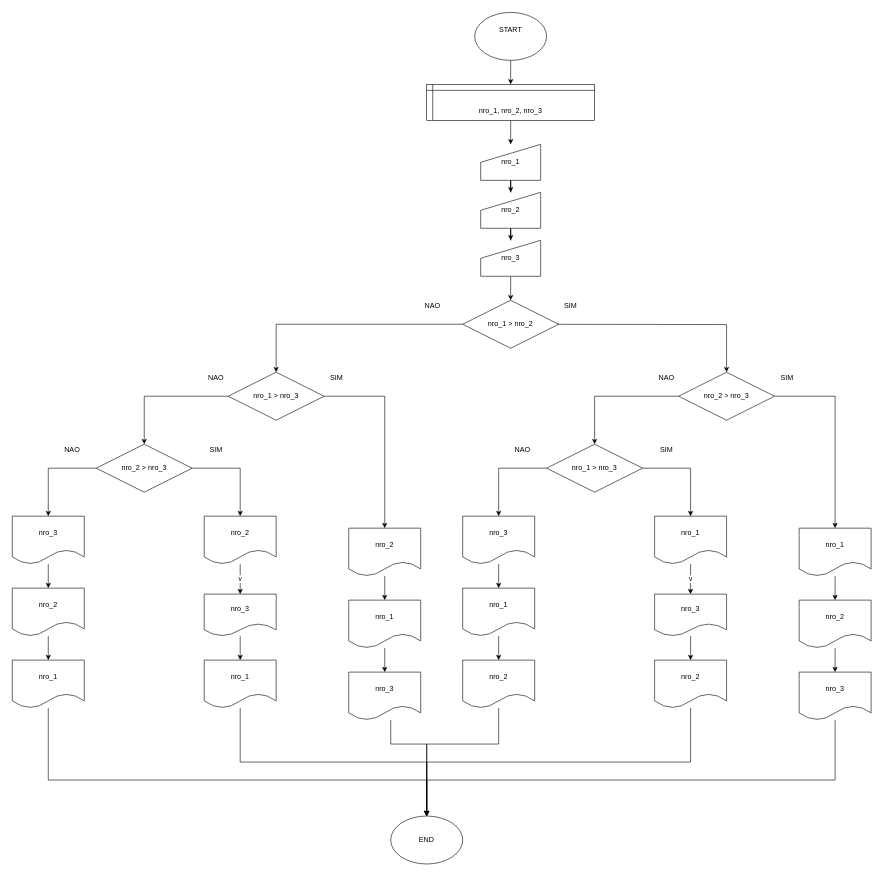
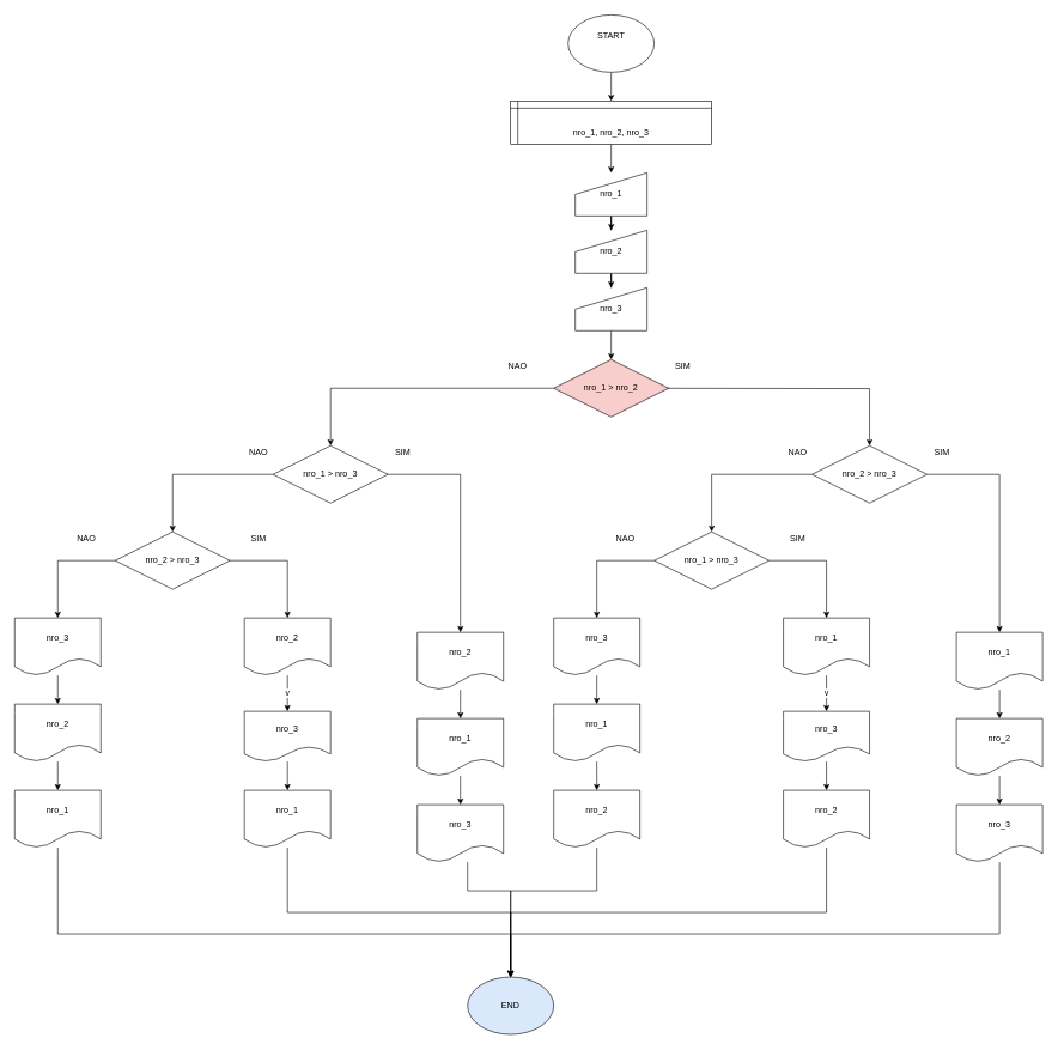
  <mxCell id="0" />
  <mxCell id="1" parent="0" />
  <mxCell id="2" style="edgeStyle=orthogonalEdgeStyle;rounded=0;orthogonalLoop=1;jettySize=auto;html=1;exitX=0.5;exitY=1;exitDx=0;exitDy=0;entryX=0.5;entryY=0;entryDx=0;entryDy=0;" edge="1" parent="1" source="3" target="6"><mxGeometry relative="1" as="geometry" /></mxCell>
  <mxCell id="3" value="" style="ellipse;whiteSpace=wrap;html=1;" vertex="1" parent="1"><mxGeometry x="791" y="20" width="120" height="80" as="geometry" /></mxCell>
  <mxCell id="4" value="START" style="text;html=1;strokeColor=none;fillColor=none;align=center;verticalAlign=middle;whiteSpace=wrap;rounded=0;" vertex="1" parent="1"><mxGeometry x="831" y="40" width="40" height="20" as="geometry" /></mxCell>
  <mxCell id="5" value="" style="edgeStyle=orthogonalEdgeStyle;rounded=0;orthogonalLoop=1;jettySize=auto;html=1;entryX=0.5;entryY=0;entryDx=0;entryDy=0;" edge="1" parent="1" source="6" target="9"><mxGeometry relative="1" as="geometry"><mxPoint x="851" y="230" as="targetPoint" /><Array as="points" /></mxGeometry></mxCell>
  <mxCell id="6" value="" style="shape=internalStorage;whiteSpace=wrap;html=1;backgroundOutline=1;dx=10;dy=10;" vertex="1" parent="1"><mxGeometry x="711" y="140" width="280" height="60" as="geometry" /></mxCell>
  <mxCell id="7" value="nro_1, nro_2, nro_3" style="text;html=1;strokeColor=none;fillColor=none;align=center;verticalAlign=middle;whiteSpace=wrap;rounded=0;" vertex="1" parent="1"><mxGeometry x="771" y="175" width="160" height="20" as="geometry" /></mxCell>
  <mxCell id="8" style="edgeStyle=orthogonalEdgeStyle;rounded=0;orthogonalLoop=1;jettySize=auto;html=1;" edge="1" parent="1" source="9" target="12"><mxGeometry relative="1" as="geometry" /></mxCell>
  <mxCell id="9" value="nro_1" style="shape=manualInput;whiteSpace=wrap;html=1;" vertex="1" parent="1"><mxGeometry x="801" y="240" width="100" height="60" as="geometry" /></mxCell>
  <mxCell id="10" style="edgeStyle=orthogonalEdgeStyle;rounded=0;orthogonalLoop=1;jettySize=auto;html=1;exitX=0.5;exitY=1;exitDx=0;exitDy=0;" edge="1" parent="1" source="9" target="9"><mxGeometry relative="1" as="geometry" /></mxCell>
  <mxCell id="11" style="edgeStyle=orthogonalEdgeStyle;rounded=0;orthogonalLoop=1;jettySize=auto;html=1;entryX=0.5;entryY=0;entryDx=0;entryDy=0;" edge="1" parent="1" source="12" target="14"><mxGeometry relative="1" as="geometry" /></mxCell>
  <mxCell id="12" value="nro_2" style="shape=manualInput;whiteSpace=wrap;html=1;" vertex="1" parent="1"><mxGeometry x="801" y="320" width="100" height="60" as="geometry" /></mxCell>
  <mxCell id="13" style="edgeStyle=orthogonalEdgeStyle;rounded=0;orthogonalLoop=1;jettySize=auto;html=1;entryX=0.5;entryY=0;entryDx=0;entryDy=0;" edge="1" parent="1" source="14" target="17"><mxGeometry relative="1" as="geometry" /></mxCell>
  <mxCell id="14" value="nro_3" style="shape=manualInput;whiteSpace=wrap;html=1;" vertex="1" parent="1"><mxGeometry x="801" y="400" width="100" height="60" as="geometry" /></mxCell>
  <mxCell id="15" style="edgeStyle=orthogonalEdgeStyle;rounded=0;orthogonalLoop=1;jettySize=auto;html=1;entryX=0.5;entryY=0;entryDx=0;entryDy=0;" edge="1" parent="1" target="20"><mxGeometry relative="1" as="geometry"><mxPoint x="871" y="540" as="sourcePoint" /></mxGeometry></mxCell>
  <mxCell id="16" style="edgeStyle=orthogonalEdgeStyle;rounded=0;orthogonalLoop=1;jettySize=auto;html=1;entryX=0.5;entryY=0;entryDx=0;entryDy=0;" edge="1" parent="1" source="17" target="50"><mxGeometry relative="1" as="geometry"><mxPoint x="411" y="620" as="targetPoint" /></mxGeometry></mxCell>
- <mxCell id="17" value="nro_1 &amp;gt; nro_2" style="rhombus;whiteSpace=wrap;html=1;" vertex="1" parent="1"><mxGeometry x="771" y="500" width="160" height="80" as="geometry" /></mxCell>
+ <mxCell id="17" value="nro_1 &amp;gt; nro_2" style="rhombus;whiteSpace=wrap;html=1;fillColor=#f8cecc;" vertex="1" parent="1"><mxGeometry x="771" y="500" width="160" height="80" as="geometry" /></mxCell>
  <mxCell id="18" style="edgeStyle=orthogonalEdgeStyle;rounded=0;orthogonalLoop=1;jettySize=auto;html=1;entryX=0.5;entryY=0;entryDx=0;entryDy=0;" edge="1" parent="1" source="20" target="23"><mxGeometry relative="1" as="geometry" /></mxCell>
  <mxCell id="19" style="edgeStyle=orthogonalEdgeStyle;rounded=0;orthogonalLoop=1;jettySize=auto;html=1;entryX=0.5;entryY=0;entryDx=0;entryDy=0;" edge="1" parent="1" source="20" target="30"><mxGeometry relative="1" as="geometry" /></mxCell>
  <mxCell id="20" value="nro_2 &amp;gt; nro_3" style="rhombus;whiteSpace=wrap;html=1;" vertex="1" parent="1"><mxGeometry x="1131" y="620" width="160" height="80" as="geometry" /></mxCell>
  <mxCell id="21" value="SIM" style="text;html=1;strokeColor=none;fillColor=none;align=center;verticalAlign=middle;whiteSpace=wrap;rounded=0;" vertex="1" parent="1"><mxGeometry x="931" y="500" width="40" height="20" as="geometry" /></mxCell>
  <mxCell id="22" style="edgeStyle=orthogonalEdgeStyle;rounded=0;orthogonalLoop=1;jettySize=auto;html=1;entryX=0.5;entryY=0;entryDx=0;entryDy=0;" edge="1" parent="1" source="23" target="25"><mxGeometry relative="1" as="geometry" /></mxCell>
  <mxCell id="23" value="nro_1" style="shape=document;whiteSpace=wrap;html=1;boundedLbl=1;" vertex="1" parent="1"><mxGeometry x="1332" y="880" width="120" height="80" as="geometry" /></mxCell>
  <mxCell id="24" style="edgeStyle=orthogonalEdgeStyle;rounded=0;orthogonalLoop=1;jettySize=auto;html=1;entryX=0.5;entryY=0;entryDx=0;entryDy=0;" edge="1" parent="1" source="25" target="27"><mxGeometry relative="1" as="geometry" /></mxCell>
  <mxCell id="25" value="nro_2" style="shape=document;whiteSpace=wrap;html=1;boundedLbl=1;" vertex="1" parent="1"><mxGeometry x="1332" y="1000" width="120" height="80" as="geometry" /></mxCell>
  <mxCell id="26" style="edgeStyle=orthogonalEdgeStyle;rounded=0;orthogonalLoop=1;jettySize=auto;html=1;entryX=0.5;entryY=0;entryDx=0;entryDy=0;" edge="1" parent="1" source="27" target="76"><mxGeometry relative="1" as="geometry"><Array as="points"><mxPoint x="1392" y="1300" /><mxPoint x="711" y="1300" /></Array></mxGeometry></mxCell>
  <mxCell id="27" value="nro_3" style="shape=document;whiteSpace=wrap;html=1;boundedLbl=1;" vertex="1" parent="1"><mxGeometry x="1332" y="1120" width="120" height="80" as="geometry" /></mxCell>
  <mxCell id="28" style="edgeStyle=orthogonalEdgeStyle;rounded=0;orthogonalLoop=1;jettySize=auto;html=1;entryX=0.5;entryY=0;entryDx=0;entryDy=0;" edge="1" parent="1" source="30" target="32"><mxGeometry relative="1" as="geometry" /></mxCell>
  <mxCell id="29" style="edgeStyle=orthogonalEdgeStyle;rounded=0;orthogonalLoop=1;jettySize=auto;html=1;entryX=0.5;entryY=0;entryDx=0;entryDy=0;" edge="1" parent="1" source="30" target="38"><mxGeometry relative="1" as="geometry" /></mxCell>
  <mxCell id="30" value="nro_1 &amp;gt; nro_3" style="rhombus;whiteSpace=wrap;html=1;" vertex="1" parent="1"><mxGeometry x="911" y="740" width="160" height="80" as="geometry" /></mxCell>
  <mxCell id="31" value="v" style="edgeStyle=orthogonalEdgeStyle;rounded=0;orthogonalLoop=1;jettySize=auto;html=1;entryX=0.5;entryY=0;entryDx=0;entryDy=0;" edge="1" parent="1" source="32" target="34"><mxGeometry relative="1" as="geometry" /></mxCell>
  <mxCell id="32" value="nro_1" style="shape=document;whiteSpace=wrap;html=1;boundedLbl=1;" vertex="1" parent="1"><mxGeometry x="1091" y="860" width="120" height="80" as="geometry" /></mxCell>
  <mxCell id="33" style="edgeStyle=orthogonalEdgeStyle;rounded=0;orthogonalLoop=1;jettySize=auto;html=1;entryX=0.5;entryY=0;entryDx=0;entryDy=0;" edge="1" parent="1" source="34" target="36"><mxGeometry relative="1" as="geometry" /></mxCell>
  <mxCell id="34" value="nro_3" style="shape=document;whiteSpace=wrap;html=1;boundedLbl=1;" vertex="1" parent="1"><mxGeometry x="1091" y="990" width="120" height="70" as="geometry" /></mxCell>
  <mxCell id="35" style="edgeStyle=orthogonalEdgeStyle;rounded=0;orthogonalLoop=1;jettySize=auto;html=1;entryX=0.5;entryY=0;entryDx=0;entryDy=0;" edge="1" parent="1" source="36" target="76"><mxGeometry relative="1" as="geometry"><Array as="points"><mxPoint x="1151" y="1270" /><mxPoint x="711" y="1270" /></Array></mxGeometry></mxCell>
  <mxCell id="36" value="nro_2" style="shape=document;whiteSpace=wrap;html=1;boundedLbl=1;" vertex="1" parent="1"><mxGeometry x="1091" y="1100" width="120" height="80" as="geometry" /></mxCell>
  <mxCell id="37" style="edgeStyle=orthogonalEdgeStyle;rounded=0;orthogonalLoop=1;jettySize=auto;html=1;entryX=0.5;entryY=0;entryDx=0;entryDy=0;" edge="1" parent="1" source="38" target="40"><mxGeometry relative="1" as="geometry" /></mxCell>
  <mxCell id="38" value="nro_3" style="shape=document;whiteSpace=wrap;html=1;boundedLbl=1;" vertex="1" parent="1"><mxGeometry x="771" y="860" width="120" height="80" as="geometry" /></mxCell>
  <mxCell id="39" style="edgeStyle=orthogonalEdgeStyle;rounded=0;orthogonalLoop=1;jettySize=auto;html=1;entryX=0.5;entryY=0;entryDx=0;entryDy=0;" edge="1" parent="1" source="40" target="42"><mxGeometry relative="1" as="geometry" /></mxCell>
  <mxCell id="40" value="nro_1" style="shape=document;whiteSpace=wrap;html=1;boundedLbl=1;" vertex="1" parent="1"><mxGeometry x="771" y="980" width="120" height="80" as="geometry" /></mxCell>
  <mxCell id="41" style="edgeStyle=orthogonalEdgeStyle;rounded=0;orthogonalLoop=1;jettySize=auto;html=1;entryX=0.5;entryY=0;entryDx=0;entryDy=0;" edge="1" parent="1" source="42" target="76"><mxGeometry relative="1" as="geometry"><Array as="points"><mxPoint x="831" y="1240" /><mxPoint x="711" y="1240" /></Array></mxGeometry></mxCell>
  <mxCell id="42" value="nro_2" style="shape=document;whiteSpace=wrap;html=1;boundedLbl=1;" vertex="1" parent="1"><mxGeometry x="771" y="1100" width="120" height="80" as="geometry" /></mxCell>
  <mxCell id="43" value="SIM" style="text;html=1;strokeColor=none;fillColor=none;align=center;verticalAlign=middle;whiteSpace=wrap;rounded=0;" vertex="1" parent="1"><mxGeometry x="1292" y="620" width="40" height="20" as="geometry" /></mxCell>
  <mxCell id="44" value="SIM" style="text;html=1;strokeColor=none;fillColor=none;align=center;verticalAlign=middle;whiteSpace=wrap;rounded=0;" vertex="1" parent="1"><mxGeometry x="1091" y="740" width="40" height="20" as="geometry" /></mxCell>
  <mxCell id="45" value="NAO" style="text;html=1;strokeColor=none;fillColor=none;align=center;verticalAlign=middle;whiteSpace=wrap;rounded=0;" vertex="1" parent="1"><mxGeometry x="851" y="740" width="40" height="20" as="geometry" /></mxCell>
  <mxCell id="46" value="NAO" style="text;html=1;strokeColor=none;fillColor=none;align=center;verticalAlign=middle;whiteSpace=wrap;rounded=0;" vertex="1" parent="1"><mxGeometry x="1091" y="620" width="40" height="20" as="geometry" /></mxCell>
  <mxCell id="47" value="NAO" style="text;html=1;strokeColor=none;fillColor=none;align=center;verticalAlign=middle;whiteSpace=wrap;rounded=0;" vertex="1" parent="1"><mxGeometry x="701" y="500" width="40" height="20" as="geometry" /></mxCell>
  <mxCell id="48" style="edgeStyle=orthogonalEdgeStyle;rounded=0;orthogonalLoop=1;jettySize=auto;html=1;entryX=0.5;entryY=0;entryDx=0;entryDy=0;" edge="1" parent="1" source="50" target="52"><mxGeometry relative="1" as="geometry" /></mxCell>
  <mxCell id="49" style="edgeStyle=orthogonalEdgeStyle;rounded=0;orthogonalLoop=1;jettySize=auto;html=1;entryX=0.5;entryY=0;entryDx=0;entryDy=0;" edge="1" parent="1" source="50" target="59"><mxGeometry relative="1" as="geometry" /></mxCell>
  <mxCell id="50" value="nro_1 &amp;gt; nro_3" style="rhombus;whiteSpace=wrap;html=1;" vertex="1" parent="1"><mxGeometry x="380" y="620" width="160" height="80" as="geometry" /></mxCell>
  <mxCell id="51" style="edgeStyle=orthogonalEdgeStyle;rounded=0;orthogonalLoop=1;jettySize=auto;html=1;entryX=0.5;entryY=0;entryDx=0;entryDy=0;" edge="1" parent="1" source="52" target="54"><mxGeometry relative="1" as="geometry" /></mxCell>
  <mxCell id="52" value="nro_2" style="shape=document;whiteSpace=wrap;html=1;boundedLbl=1;" vertex="1" parent="1"><mxGeometry x="581" y="880" width="120" height="80" as="geometry" /></mxCell>
  <mxCell id="53" style="edgeStyle=orthogonalEdgeStyle;rounded=0;orthogonalLoop=1;jettySize=auto;html=1;entryX=0.5;entryY=0;entryDx=0;entryDy=0;" edge="1" parent="1" source="54" target="56"><mxGeometry relative="1" as="geometry" /></mxCell>
  <mxCell id="54" value="nro_1" style="shape=document;whiteSpace=wrap;html=1;boundedLbl=1;" vertex="1" parent="1"><mxGeometry x="581" y="1000" width="120" height="80" as="geometry" /></mxCell>
  <mxCell id="55" style="edgeStyle=orthogonalEdgeStyle;rounded=0;orthogonalLoop=1;jettySize=auto;html=1;entryX=0.5;entryY=0;entryDx=0;entryDy=0;" edge="1" parent="1" source="56" target="76"><mxGeometry relative="1" as="geometry"><mxPoint x="711" y="1350" as="targetPoint" /><Array as="points"><mxPoint x="651" y="1240" /><mxPoint x="711" y="1240" /></Array></mxGeometry></mxCell>
  <mxCell id="56" value="nro_3" style="shape=document;whiteSpace=wrap;html=1;boundedLbl=1;" vertex="1" parent="1"><mxGeometry x="581" y="1120" width="120" height="80" as="geometry" /></mxCell>
  <mxCell id="57" style="edgeStyle=orthogonalEdgeStyle;rounded=0;orthogonalLoop=1;jettySize=auto;html=1;entryX=0.5;entryY=0;entryDx=0;entryDy=0;" edge="1" parent="1" source="59" target="61"><mxGeometry relative="1" as="geometry" /></mxCell>
  <mxCell id="58" style="edgeStyle=orthogonalEdgeStyle;rounded=0;orthogonalLoop=1;jettySize=auto;html=1;entryX=0.5;entryY=0;entryDx=0;entryDy=0;" edge="1" parent="1" source="59" target="67"><mxGeometry relative="1" as="geometry" /></mxCell>
  <mxCell id="59" value="nro_2 &amp;gt; nro_3" style="rhombus;whiteSpace=wrap;html=1;" vertex="1" parent="1"><mxGeometry x="160" y="740" width="160" height="80" as="geometry" /></mxCell>
  <mxCell id="60" value="v" style="edgeStyle=orthogonalEdgeStyle;rounded=0;orthogonalLoop=1;jettySize=auto;html=1;entryX=0.5;entryY=0;entryDx=0;entryDy=0;" edge="1" parent="1" source="61" target="63"><mxGeometry relative="1" as="geometry" /></mxCell>
  <mxCell id="61" value="nro_2" style="shape=document;whiteSpace=wrap;html=1;boundedLbl=1;" vertex="1" parent="1"><mxGeometry x="340" y="860" width="120" height="80" as="geometry" /></mxCell>
  <mxCell id="62" style="edgeStyle=orthogonalEdgeStyle;rounded=0;orthogonalLoop=1;jettySize=auto;html=1;entryX=0.5;entryY=0;entryDx=0;entryDy=0;" edge="1" parent="1" source="63" target="65"><mxGeometry relative="1" as="geometry" /></mxCell>
  <mxCell id="63" value="nro_3" style="shape=document;whiteSpace=wrap;html=1;boundedLbl=1;" vertex="1" parent="1"><mxGeometry x="340" y="990" width="120" height="70" as="geometry" /></mxCell>
  <mxCell id="64" style="edgeStyle=orthogonalEdgeStyle;rounded=0;orthogonalLoop=1;jettySize=auto;html=1;entryX=0.5;entryY=0;entryDx=0;entryDy=0;" edge="1" parent="1" source="65" target="76"><mxGeometry relative="1" as="geometry"><Array as="points"><mxPoint x="400" y="1270" /><mxPoint x="711" y="1270" /></Array></mxGeometry></mxCell>
  <mxCell id="65" value="nro_1" style="shape=document;whiteSpace=wrap;html=1;boundedLbl=1;" vertex="1" parent="1"><mxGeometry x="340" y="1100" width="120" height="80" as="geometry" /></mxCell>
  <mxCell id="66" style="edgeStyle=orthogonalEdgeStyle;rounded=0;orthogonalLoop=1;jettySize=auto;html=1;entryX=0.5;entryY=0;entryDx=0;entryDy=0;" edge="1" parent="1" source="67" target="69"><mxGeometry relative="1" as="geometry" /></mxCell>
  <mxCell id="67" value="nro_3" style="shape=document;whiteSpace=wrap;html=1;boundedLbl=1;" vertex="1" parent="1"><mxGeometry x="20" y="860" width="120" height="80" as="geometry" /></mxCell>
  <mxCell id="68" style="edgeStyle=orthogonalEdgeStyle;rounded=0;orthogonalLoop=1;jettySize=auto;html=1;entryX=0.5;entryY=0;entryDx=0;entryDy=0;" edge="1" parent="1" source="69" target="71"><mxGeometry relative="1" as="geometry" /></mxCell>
  <mxCell id="69" value="nro_2" style="shape=document;whiteSpace=wrap;html=1;boundedLbl=1;" vertex="1" parent="1"><mxGeometry x="20" y="980" width="120" height="80" as="geometry" /></mxCell>
  <mxCell id="70" style="edgeStyle=orthogonalEdgeStyle;rounded=0;orthogonalLoop=1;jettySize=auto;html=1;" edge="1" parent="1" source="71"><mxGeometry relative="1" as="geometry"><mxPoint x="711" y="1360" as="targetPoint" /><Array as="points"><mxPoint x="80" y="1300" /><mxPoint x="711" y="1300" /></Array></mxGeometry></mxCell>
  <mxCell id="71" value="nro_1" style="shape=document;whiteSpace=wrap;html=1;boundedLbl=1;" vertex="1" parent="1"><mxGeometry x="20" y="1100" width="120" height="80" as="geometry" /></mxCell>
  <mxCell id="72" value="SIM" style="text;html=1;strokeColor=none;fillColor=none;align=center;verticalAlign=middle;whiteSpace=wrap;rounded=0;" vertex="1" parent="1"><mxGeometry x="541" y="620" width="40" height="20" as="geometry" /></mxCell>
  <mxCell id="73" value="SIM" style="text;html=1;strokeColor=none;fillColor=none;align=center;verticalAlign=middle;whiteSpace=wrap;rounded=0;" vertex="1" parent="1"><mxGeometry x="340" y="740" width="40" height="20" as="geometry" /></mxCell>
  <mxCell id="74" value="NAO" style="text;html=1;strokeColor=none;fillColor=none;align=center;verticalAlign=middle;whiteSpace=wrap;rounded=0;" vertex="1" parent="1"><mxGeometry x="100" y="740" width="40" height="20" as="geometry" /></mxCell>
  <mxCell id="75" value="NAO" style="text;html=1;strokeColor=none;fillColor=none;align=center;verticalAlign=middle;whiteSpace=wrap;rounded=0;" vertex="1" parent="1"><mxGeometry x="340" y="620" width="40" height="20" as="geometry" /></mxCell>
- <mxCell id="76" value="END" style="ellipse;whiteSpace=wrap;html=1;" vertex="1" parent="1"><mxGeometry x="651" y="1360" width="120" height="80" as="geometry" /></mxCell>
+ <mxCell id="76" value="END" style="ellipse;whiteSpace=wrap;html=1;fillColor=#dae8fc;" vertex="1" parent="1"><mxGeometry x="651" y="1360" width="120" height="80" as="geometry" /></mxCell>
